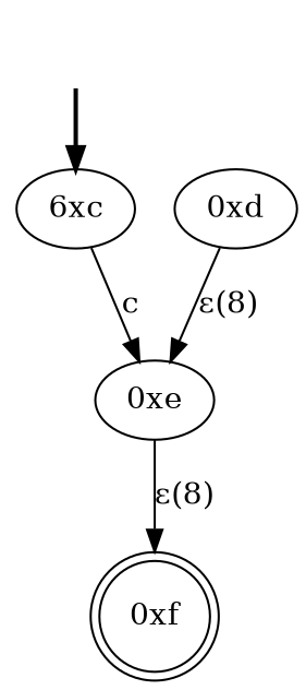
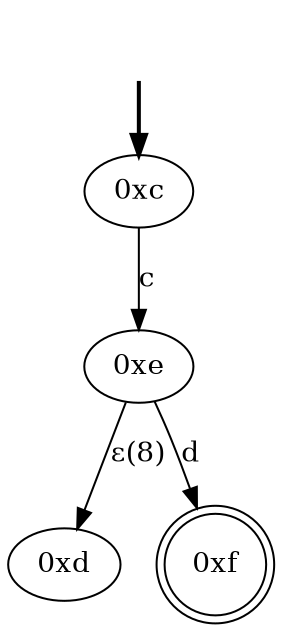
  digraph {
    fake [style=invisible]
-   "0xc" [root=true label="6xc"]
+   "0xc" [root=true]
    "0xe"
    "0xd"
    "0xf" [shape=doublecircle]
    fake -> "0xc" [style=bold]
    "0xc" -> "0xe" [label=c]
-   "0xe" -> "0xf" [label="ε(8)"]
-   "0xd" -> "0xe" [label="ε(8)"]
+   "0xe" -> "0xf" [label=d]
+   "0xe" -> "0xd" [label="ε(8)"]
  }
